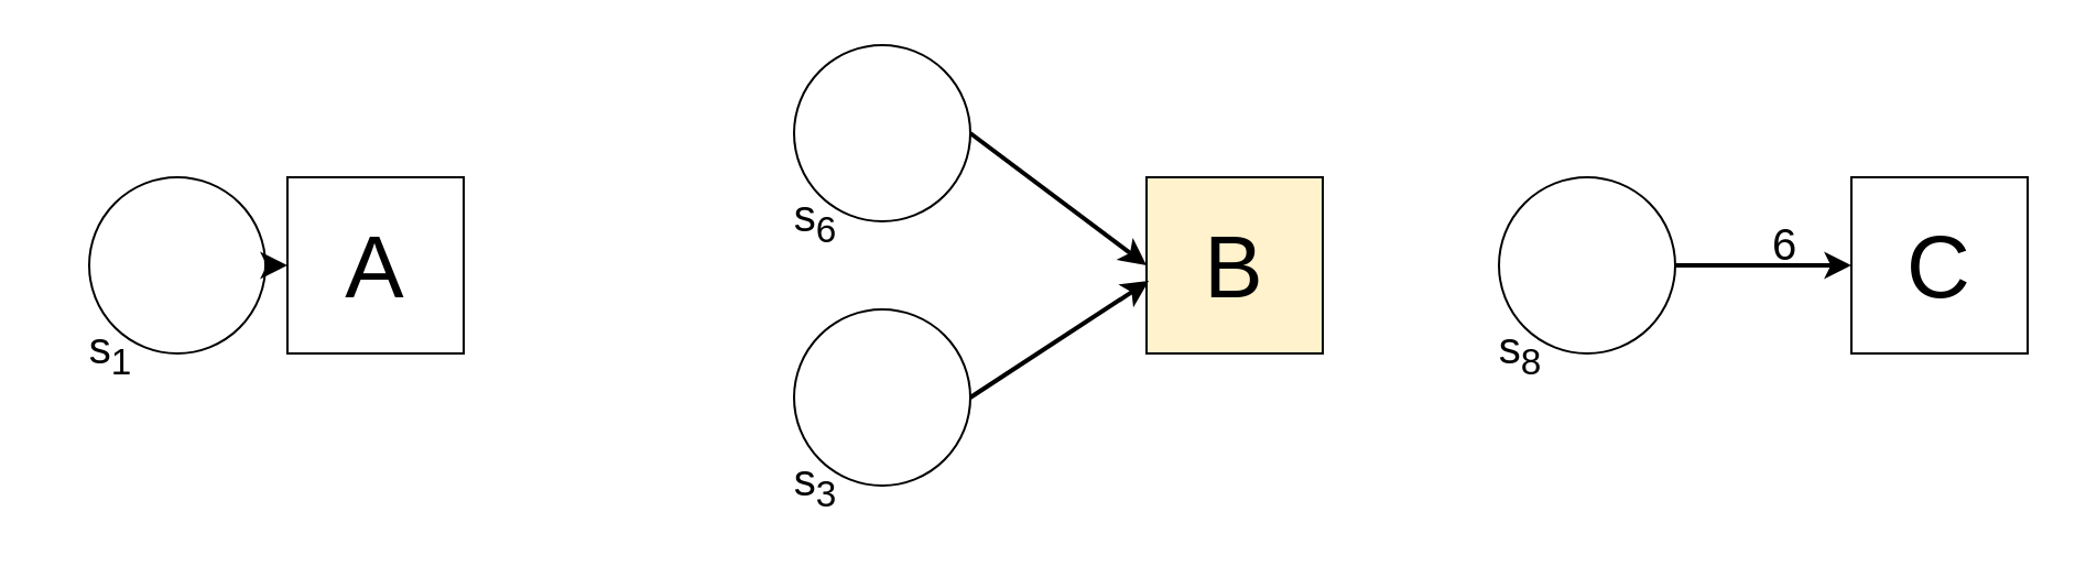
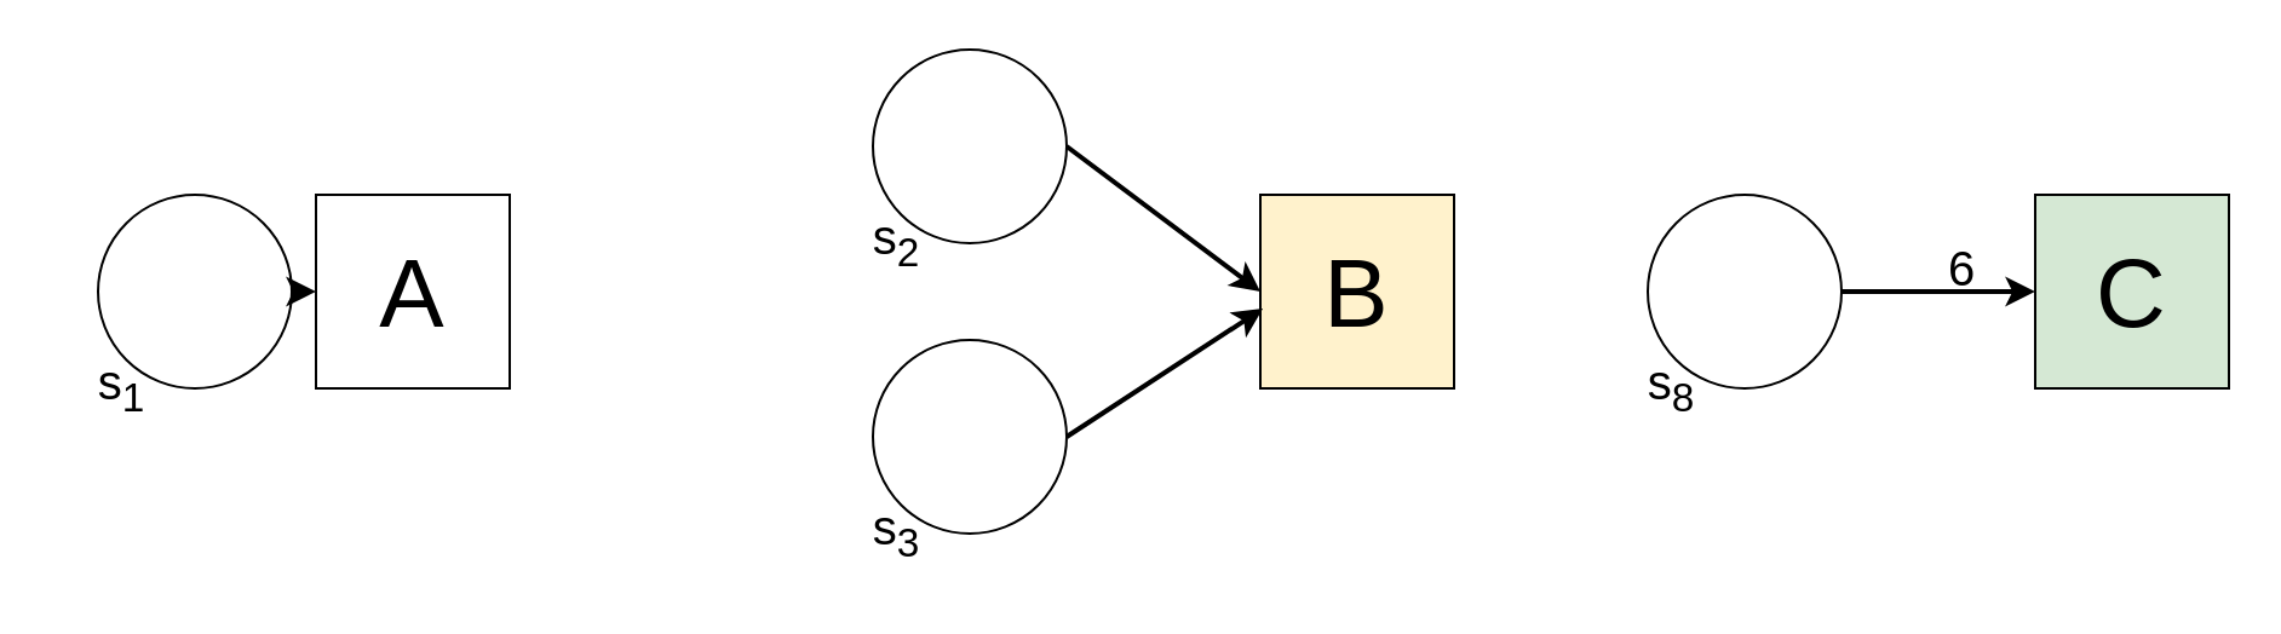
  <mxCell id="0" />
  <mxCell id="1" parent="0" />
  <mxCell id="2" value="" style="ellipse;whiteSpace=wrap;html=1;aspect=fixed;" parent="1" vertex="1"><mxGeometry x="40" y="80" width="80" height="80" as="geometry" /></mxCell>
  <mxCell id="3" value="A" style="rounded=0;whiteSpace=wrap;html=1;fontSize=40;" parent="1" vertex="1"><mxGeometry x="130" y="80" width="80" height="80" as="geometry" /></mxCell>
  <mxCell id="4" value="" style="ellipse;whiteSpace=wrap;html=1;aspect=fixed;" parent="1" vertex="1"><mxGeometry x="360" y="20" width="80" height="80" as="geometry" /></mxCell>
- <mxCell id="5" value="C" style="rounded=0;whiteSpace=wrap;html=1;fontSize=40;" parent="1" vertex="1"><mxGeometry x="840" y="80" width="80" height="80" as="geometry" /></mxCell>
+ <mxCell id="5" value="C" style="rounded=0;whiteSpace=wrap;html=1;fontSize=40;fillColor=#d5e8d4;" parent="1" vertex="1"><mxGeometry x="840" y="80" width="80" height="80" as="geometry" /></mxCell>
  <mxCell id="6" value="B" style="rounded=0;whiteSpace=wrap;html=1;fontSize=40;fillColor=#fff2cc;" parent="1" vertex="1"><mxGeometry x="520" y="80" width="80" height="80" as="geometry" /></mxCell>
  <mxCell id="7" value="" style="endArrow=classic;html=1;rounded=0;curved=1;exitX=1;exitY=0.5;exitDx=0;exitDy=0;strokeWidth=2;entryX=0;entryY=0.5;entryDx=0;entryDy=0;" parent="1" source="2" target="3" edge="1"><mxGeometry width="50" height="50" relative="1" as="geometry"><mxPoint x="350" y="210" as="sourcePoint" /><mxPoint x="410" y="320" as="targetPoint" /></mxGeometry></mxCell>
  <mxCell id="8" value="" style="endArrow=classic;html=1;rounded=0;curved=1;exitX=1;exitY=0.5;exitDx=0;exitDy=0;strokeWidth=2;entryX=0;entryY=0.5;entryDx=0;entryDy=0;" parent="1" source="4" target="6" edge="1"><mxGeometry width="50" height="50" relative="1" as="geometry"><mxPoint x="670" y="-30" as="sourcePoint" /><mxPoint x="730" y="80" as="targetPoint" /></mxGeometry></mxCell>
  <mxCell id="9" value="" style="ellipse;whiteSpace=wrap;html=1;aspect=fixed;" parent="1" vertex="1"><mxGeometry x="680" y="80" width="80" height="80" as="geometry" /></mxCell>
  <mxCell id="10" value="" style="endArrow=classic;html=1;rounded=0;curved=1;exitX=1;exitY=0.5;exitDx=0;exitDy=0;strokeWidth=2;entryX=0;entryY=0.5;entryDx=0;entryDy=0;" parent="1" source="9" edge="1"><mxGeometry width="50" height="50" relative="1" as="geometry"><mxPoint x="990" y="210" as="sourcePoint" /><mxPoint x="840" y="120" as="targetPoint" /></mxGeometry></mxCell>
  <mxCell id="11" value="s&lt;sub&gt;1&lt;/sub&gt;" style="text;html=1;strokeColor=none;fillColor=none;align=center;verticalAlign=middle;whiteSpace=wrap;rounded=0;fontSize=20;" vertex="1" parent="1"><mxGeometry x="20" y="140" width="60" height="40" as="geometry" /></mxCell>
- <mxCell id="12" value="s&lt;sub&gt;6&lt;/sub&gt;" style="text;html=1;strokeColor=none;fillColor=none;align=center;verticalAlign=middle;whiteSpace=wrap;rounded=0;fontSize=20;" vertex="1" parent="1"><mxGeometry x="340" y="80" width="60" height="40" as="geometry" /></mxCell>
+ <mxCell id="12" value="s&lt;sub&gt;2&lt;/sub&gt;" style="text;html=1;strokeColor=none;fillColor=none;align=center;verticalAlign=middle;whiteSpace=wrap;rounded=0;fontSize=20;" vertex="1" parent="1"><mxGeometry x="340" y="80" width="60" height="40" as="geometry" /></mxCell>
  <mxCell id="13" value="s&lt;sub&gt;8&lt;/sub&gt;" style="text;html=1;strokeColor=none;fillColor=none;align=center;verticalAlign=middle;whiteSpace=wrap;rounded=0;fontSize=20;" vertex="1" parent="1"><mxGeometry x="660" y="140" width="60" height="40" as="geometry" /></mxCell>
  <mxCell id="14" value="6" style="text;html=1;strokeColor=none;fillColor=none;align=center;verticalAlign=middle;whiteSpace=wrap;rounded=0;fontSize=20;" vertex="1" parent="1"><mxGeometry x="780" y="90" width="60" height="40" as="geometry" /></mxCell>
  <mxCell id="15" value="" style="ellipse;whiteSpace=wrap;html=1;aspect=fixed;" vertex="1" parent="1"><mxGeometry x="360" y="140" width="80" height="80" as="geometry" /></mxCell>
  <mxCell id="16" value="s&lt;sub&gt;3&lt;/sub&gt;" style="text;html=1;strokeColor=none;fillColor=none;align=center;verticalAlign=middle;whiteSpace=wrap;rounded=0;fontSize=20;" vertex="1" parent="1"><mxGeometry x="340" y="200" width="60" height="40" as="geometry" /></mxCell>
  <mxCell id="17" value="" style="endArrow=classic;html=1;rounded=0;curved=1;exitX=1;exitY=0.5;exitDx=0;exitDy=0;strokeWidth=2;entryX=0.013;entryY=0.588;entryDx=0;entryDy=0;entryPerimeter=0;" edge="1" parent="1" source="15" target="6"><mxGeometry width="50" height="50" relative="1" as="geometry"><mxPoint x="480" y="90" as="sourcePoint" /><mxPoint x="540" y="200" as="targetPoint" /></mxGeometry></mxCell>
